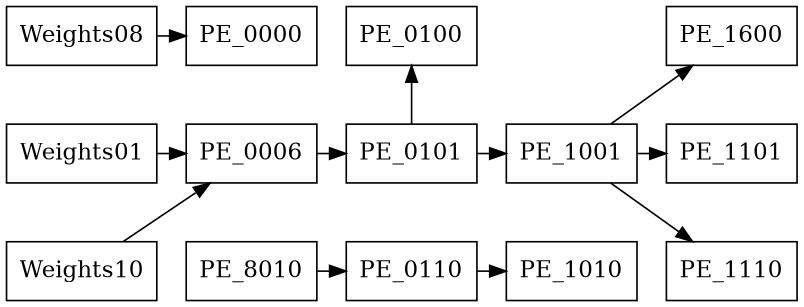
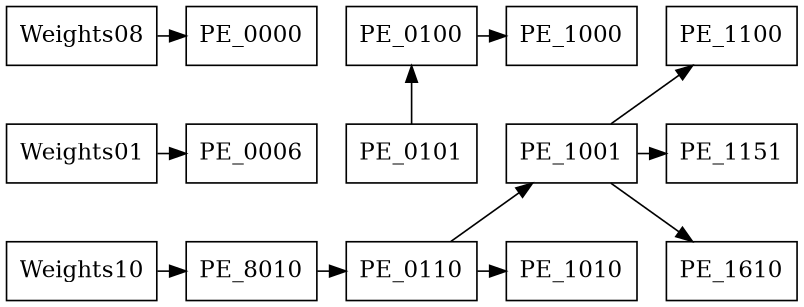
  digraph {
    node [shape=box]
    n1 [label=Weights08]
    PE_0000
    PE_0100
-   PE_1100 [label=PE_1600]
+   PE_1000
+   PE_1100
    Weights01
    n7 [label=PE_0006]
    PE_0101
    PE_1001
-   PE_1101
+   PE_1101 [label=PE_1151]
    Weights10
    n12 [label=PE_8010]
    PE_0110
    PE_1010
-   PE_1110
+   PE_1110 [label=PE_1610]
    subgraph sub_1 {
      subgraph sub_2 {
        rank=same
        n1
        PE_0000
        PE_0100
+       PE_1000
        PE_1100
      }
      subgraph sub_3 {
        rank=same
        Weights01
        n7
        PE_0101
        PE_1001
        PE_1101
      }
      subgraph sub_4 {
        rank=same
        Weights10
        n12
        PE_0110
        PE_1010
        PE_1110
      }
    }
    n1 -> PE_0000
    n1 -> Weights01 [style=invis]
    PE_0000 -> n7 [style=invis]
+   PE_0100 -> PE_1000
    Weights01 -> n7
    Weights01 -> Weights10 [style=invis]
-   n7 -> PE_0101
    n7 -> n12 [style=invis]
    PE_0101 -> PE_0100
-   PE_0101 -> PE_1001
+   PE_0110 -> PE_1001
    PE_0101 -> PE_0110 [style=invis]
    PE_1001 -> PE_1100
    PE_1001 -> PE_1101
    PE_1001 -> PE_1010 [style=invis]
    PE_1001 -> PE_1110
    PE_1101 -> PE_1110 [style=invis]
-   Weights10 -> n7
+   Weights10 -> n12
    n12 -> PE_0110
    PE_0110 -> PE_1010
  }
